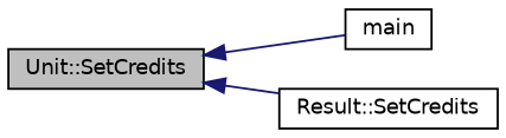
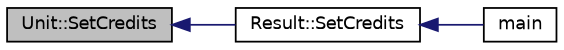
  digraph {
    rankdir=LR
    node [color=black fillcolor=white fontname=Helvetica fontsize=10 shape=record style=filled]
    edge [color=midnightblue dir=back fontname=Helvetica fontsize=10 labelfontname=Helvetica labelfontsize=10 style=solid]
    n1 [fillcolor=grey75 fontcolor=black height=0.2 label="Unit::SetCredits" width=0.4]
    n2 [height=0.2 label=main width=0.4]
    n3 [height=0.2 label="Result::SetCredits" width=0.4]
-   n1 -> n2
+   n3 -> n2
    n1 -> n3
  }
